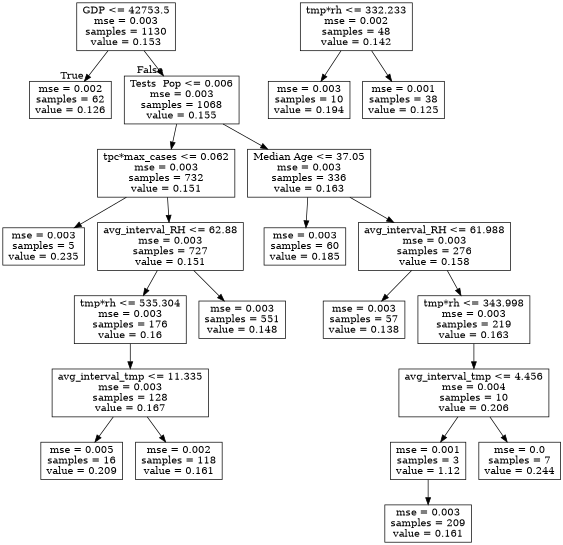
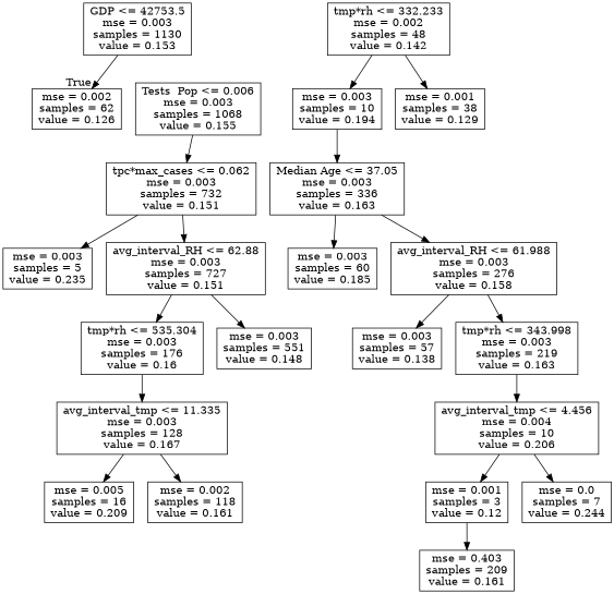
  digraph {
    fontname="DejaVu Serif"
    node [fontname="DejaVu Serif" shape=box]
    edge [fontname="DejaVu Serif"]
    n1 [label="GDP <= 42753.5\nmse = 0.003\nsamples = 1130\nvalue = 0.153"]
    n2 [label="mse = 0.002\nsamples = 62\nvalue = 0.126"]
    n3 [label="Tests \ Pop <= 0.006\nmse = 0.003\nsamples = 1068\nvalue = 0.155"]
    n4 [label="tpc*max_cases <= 0.062\nmse = 0.003\nsamples = 732\nvalue = 0.151"]
    n5 [label="Median Age <= 37.05\nmse = 0.003\nsamples = 336\nvalue = 0.163"]
    n6 [label="mse = 0.003\nsamples = 5\nvalue = 0.235"]
    n7 [label="avg_interval_RH <= 62.88\nmse = 0.003\nsamples = 727\nvalue = 0.151"]
    n8 [label="mse = 0.003\nsamples = 60\nvalue = 0.185"]
    n9 [label="avg_interval_RH <= 61.988\nmse = 0.003\nsamples = 276\nvalue = 0.158"]
    n10 [label="tmp*rh <= 535.304\nmse = 0.003\nsamples = 176\nvalue = 0.16"]
    n11 [label="mse = 0.003\nsamples = 551\nvalue = 0.148"]
    n12 [label="avg_interval_tmp <= 11.335\nmse = 0.003\nsamples = 128\nvalue = 0.167"]
    n13 [label="tmp*rh <= 332.233\nmse = 0.002\nsamples = 48\nvalue = 0.142"]
    n14 [label="mse = 0.003\nsamples = 10\nvalue = 0.194"]
-   n15 [label="mse = 0.001\nsamples = 38\nvalue = 0.125"]
+   n15 [label="mse = 0.001\nsamples = 38\nvalue = 0.129"]
    n16 [label="mse = 0.005\nsamples = 16\nvalue = 0.209"]
    n17 [label="mse = 0.002\nsamples = 118\nvalue = 0.161"]
    n18 [label="mse = 0.003\nsamples = 57\nvalue = 0.138"]
    n19 [label="tmp*rh <= 343.998\nmse = 0.003\nsamples = 219\nvalue = 0.163"]
    n20 [label="avg_interval_tmp <= 4.456\nmse = 0.004\nsamples = 10\nvalue = 0.206"]
-   n21 [label="mse = 0.001\nsamples = 3\nvalue = 1.12"]
+   n21 [label="mse = 0.001\nsamples = 3\nvalue = 0.12"]
    n22 [label="mse = 0.0\nsamples = 7\nvalue = 0.244"]
-   n23 [label="mse = 0.003\nsamples = 209\nvalue = 0.161"]
+   n23 [label="mse = 0.403\nsamples = 209\nvalue = 0.161"]
    n1 -> n2 [headlabel=True labelangle=45 labeldistance=2.5]
-   n1 -> n3 [headlabel=False labelangle=-45 labeldistance=2.5]
    n3 -> n4
-   n3 -> n5
+   n14 -> n5
    n4 -> n6
    n4 -> n7
    n5 -> n8
    n5 -> n9
    n7 -> n10
    n7 -> n11
    n9 -> n18
    n9 -> n19
    n10 -> n12
    n12 -> n16
    n12 -> n17
    n13 -> n14
    n13 -> n15
    n19 -> n20
    n20 -> n21
    n20 -> n22
    n21 -> n23
  }
